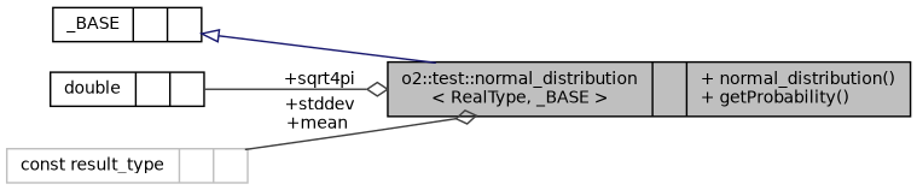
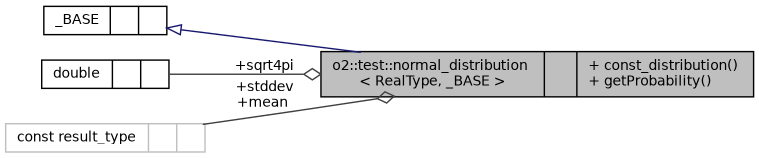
  digraph {
    rankdir=LR
    node [color=black fontname=Helvetica fontsize=10 shape=record]
    edge [color=grey25 fontname=Helvetica fontsize=10 labelfontname=Helvetica labelfontsize=10 style=solid arrowhead=odiamond]
-   n1 [fillcolor=grey75 fontcolor=black height=0.2 label="{o2::test::normal_distribution\l\< RealType, _BASE \>\n||+ normal_distribution()\l+ getProbability()\l}" style=filled width=0.4]
+   n1 [fillcolor=grey75 fontcolor=black height=0.2 label="{o2::test::normal_distribution\l\< RealType, _BASE \>\n||+ const_distribution()\l+ getProbability()\l}" style=filled width=0.4]
    n2 [height=0.2 label="{_BASE\n||}" width=0.4]
    n3 [height=0.2 label="{double\n||}" width=0.4]
    n4 [color=grey75 height=0.2 label="{const result_type\n||}" width=0.4]
    n2 -> n1 [arrowtail=onormal color=midnightblue dir=back arrowhead=""]
    n3 -> n1 [label=" +sqrt4pi"]
    n4 -> n1 [label=" +stddev\n+mean"]
  }
